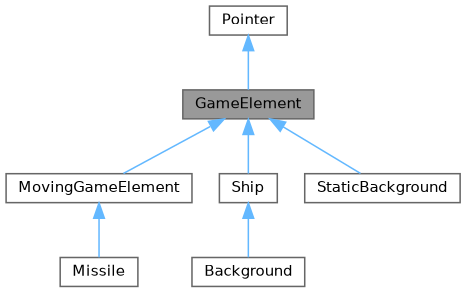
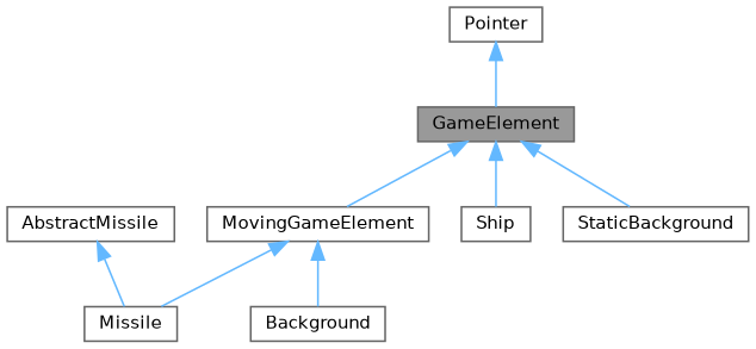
  digraph {
    node [color=gray40 fillcolor=white fontname=Helvetica fontsize=10 shape=box style=filled]
    edge [color=steelblue1 dir=back fontname=Helvetica fontsize=10 labelfontname=Helvetica labelfontsize=10 style=solid]
    n1 [fillcolor=grey60 fontcolor=black height=0.2 label=GameElement width=0.4]
    n2 [height=0.2 label=MovingGameElement width=0.4]
    n3 [height=0.2 label=Ship width=0.4]
    n4 [height=0.2 label=StaticBackground width=0.4]
    n5 [height=0.2 label=Background width=0.4]
    n6 [height=0.2 label=Missile width=0.4]
    n7 [height=0.2 label=Pointer width=0.4]
+   n8 [height=0.2 label=AbstractMissile width=0.4]
    n1 -> n2
    n1 -> n3
    n1 -> n4
-   n3 -> n5
+   n2 -> n5
    n2 -> n6
    n7 -> n1
+   n8 -> n6
  }
